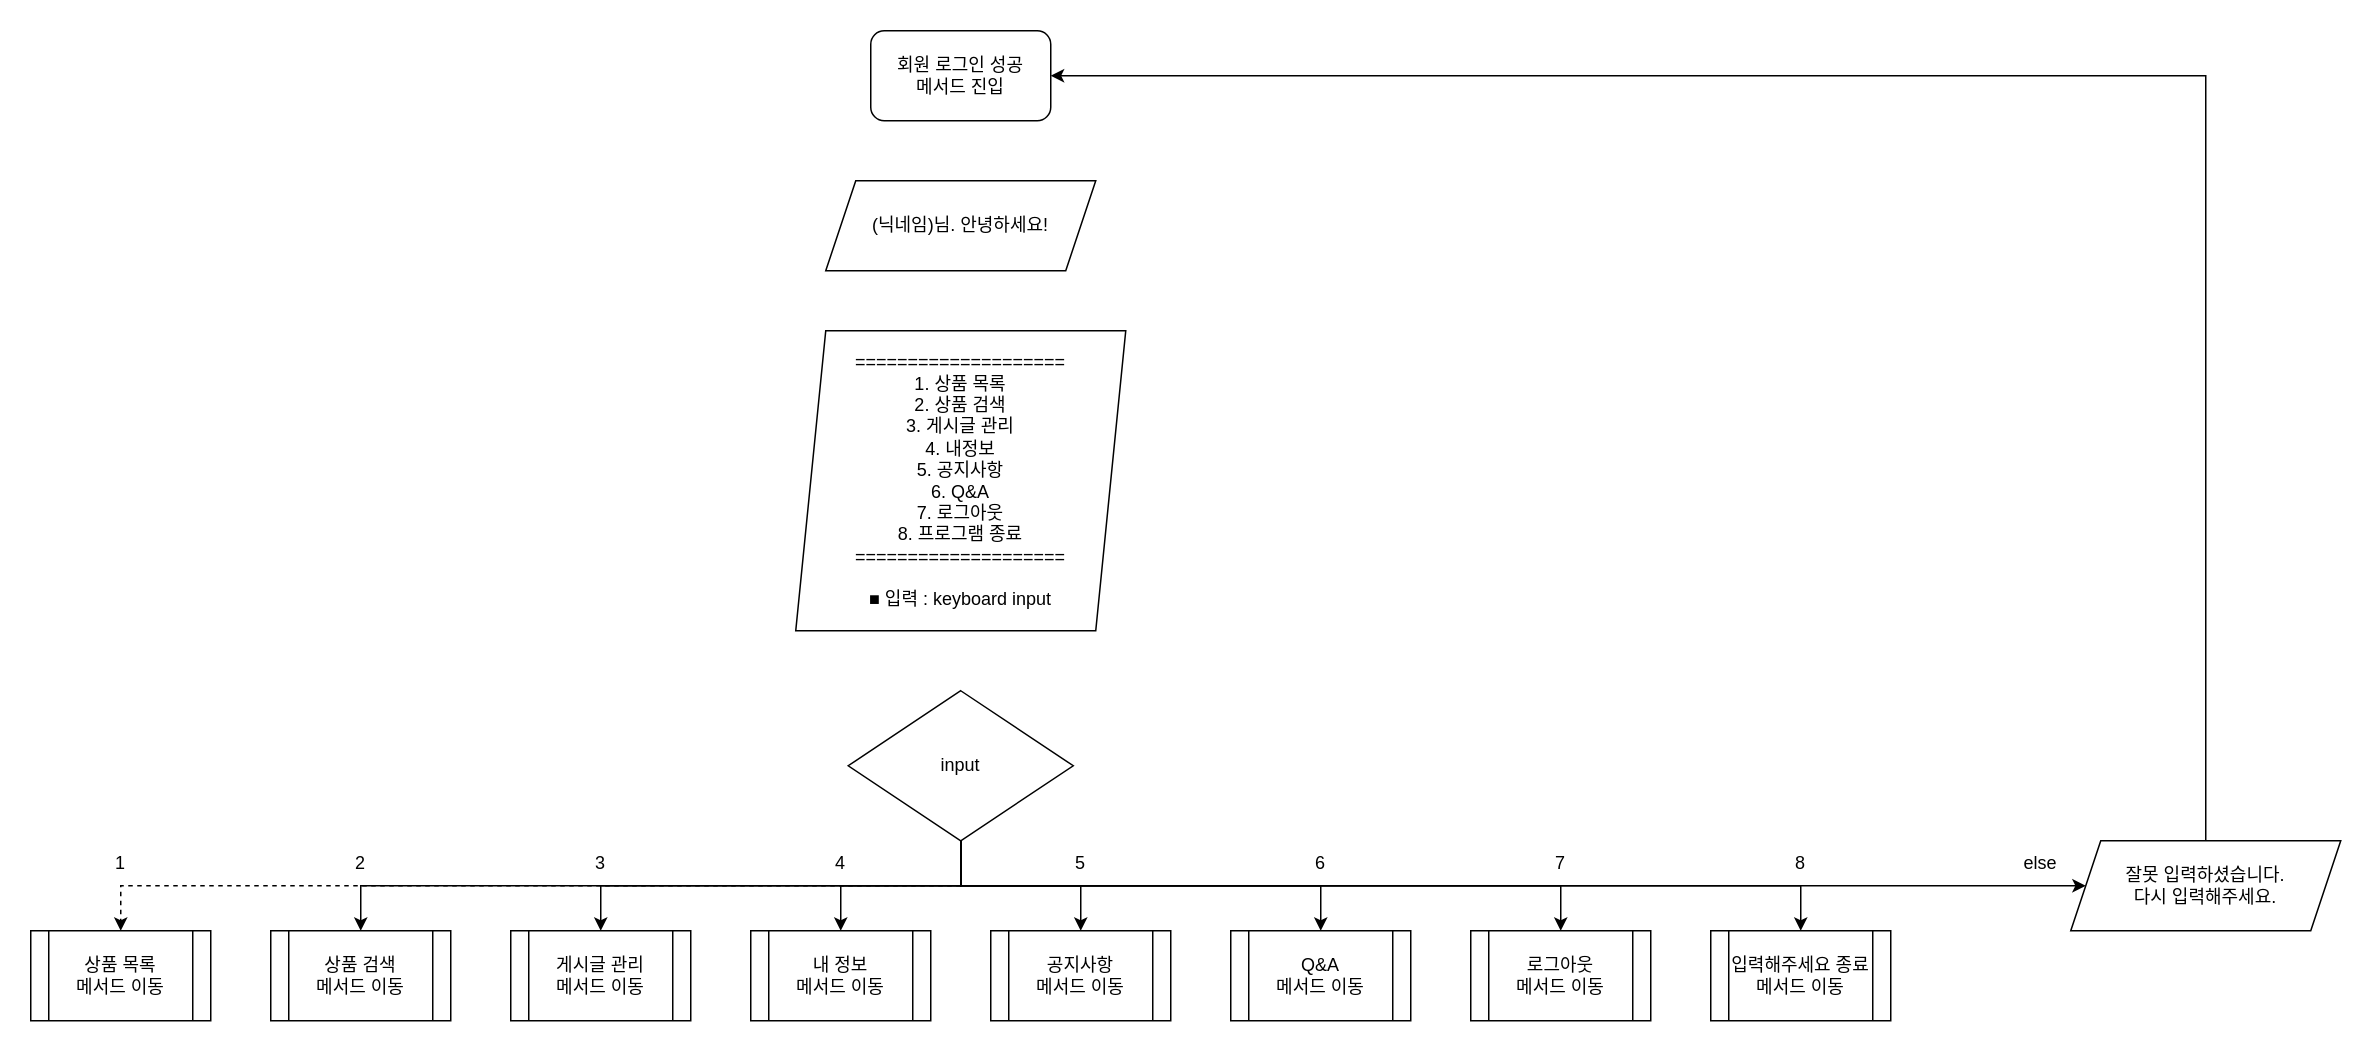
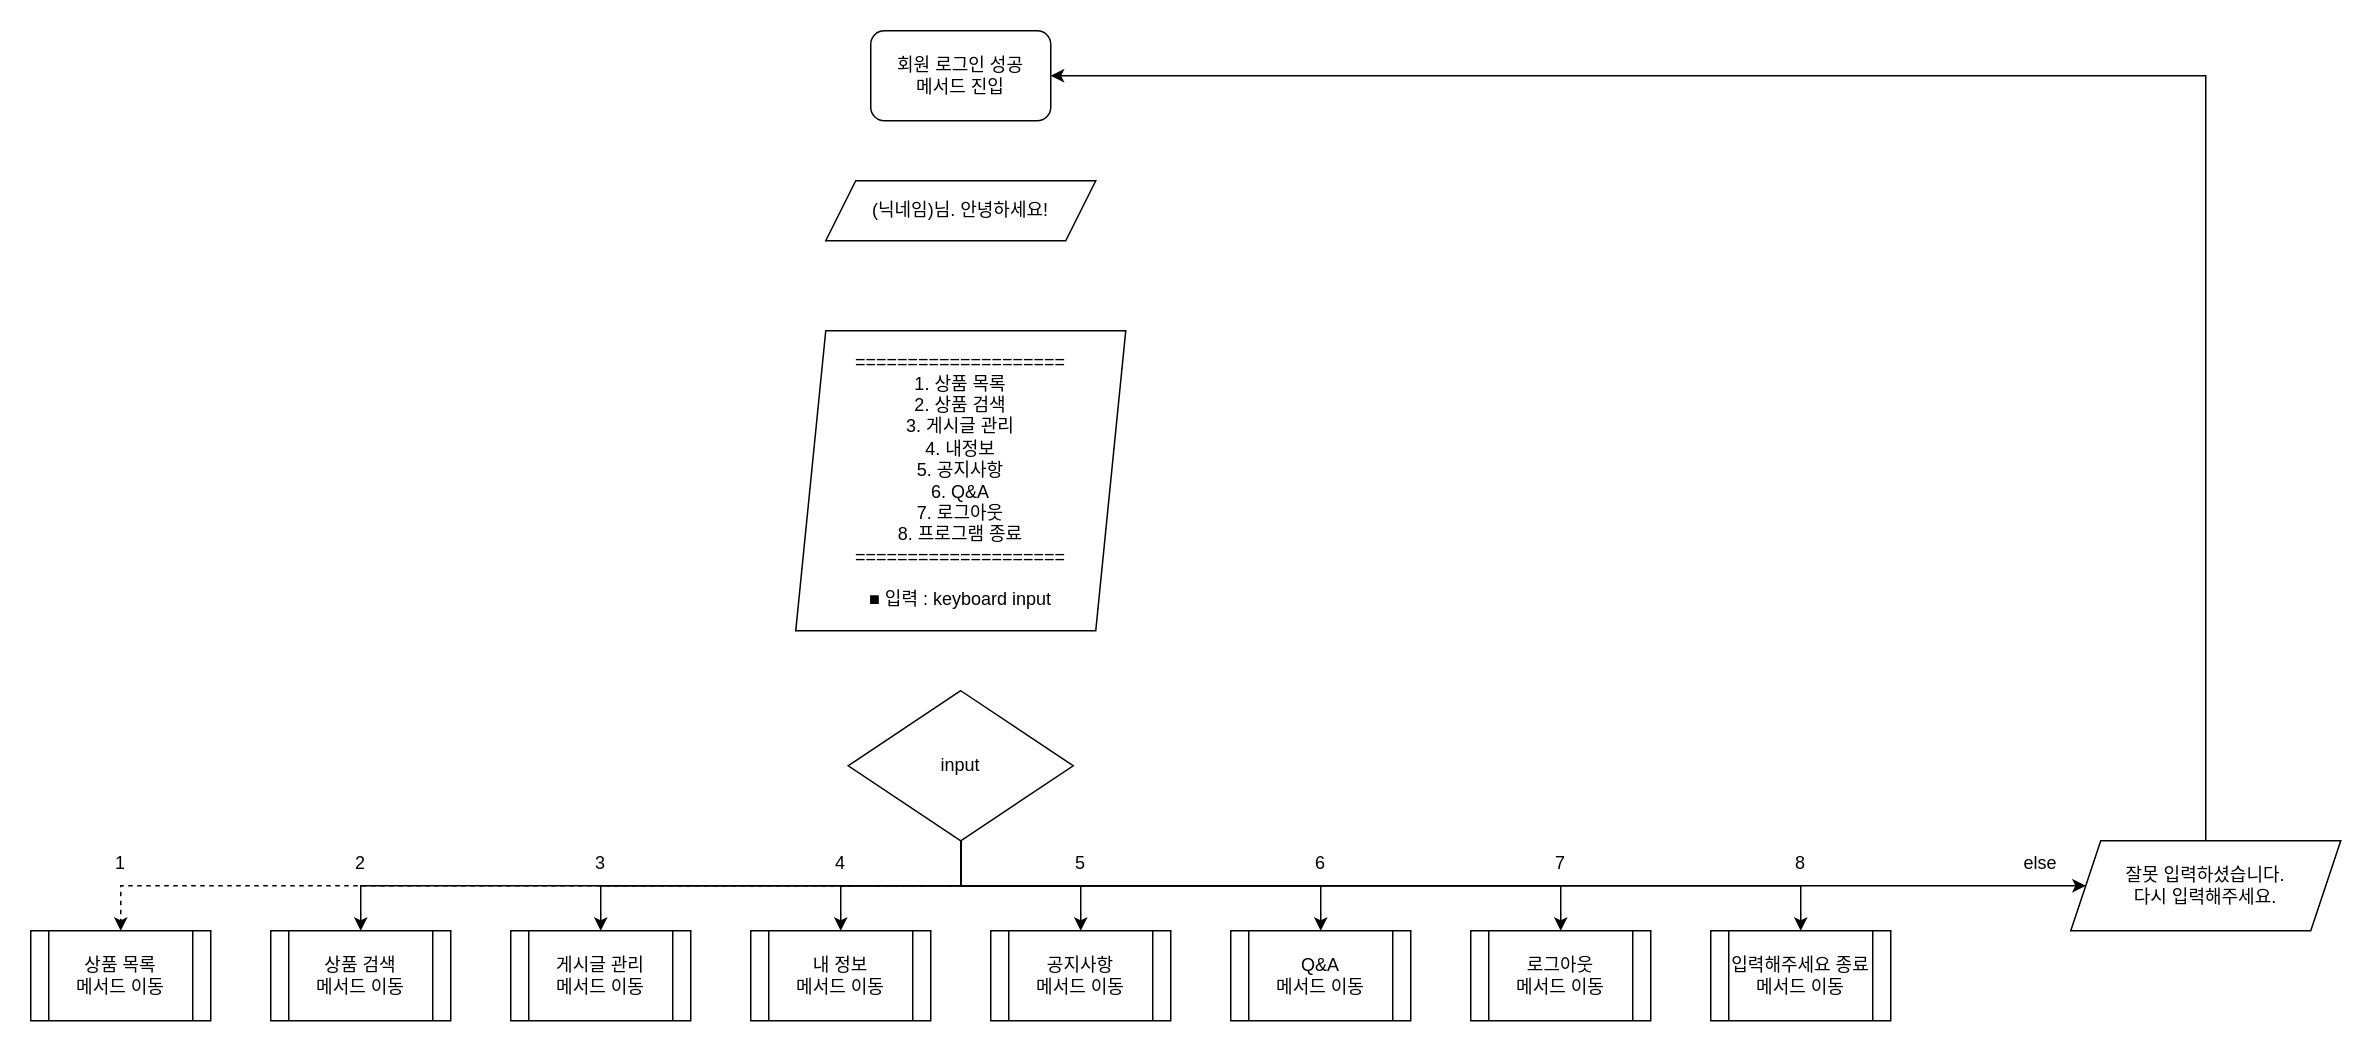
  <mxCell id="0" />
  <mxCell id="1" parent="0" />
  <mxCell id="2" value="회원 로그인 성공&lt;br&gt;메서드 진입" style="rounded=1;whiteSpace=wrap;html=1;" vertex="1" parent="1"><mxGeometry x="580" y="20" width="120" height="60" as="geometry" /></mxCell>
- <mxCell id="3" value="(닉네임)님. 안녕하세요!" style="shape=parallelogram;perimeter=parallelogramPerimeter;whiteSpace=wrap;html=1;fixedSize=1;" vertex="1" parent="1"><mxGeometry x="550" y="120" width="180" height="60" as="geometry" /></mxCell>
+ <mxCell id="3" value="(닉네임)님. 안녕하세요!" style="shape=parallelogram;perimeter=parallelogramPerimeter;whiteSpace=wrap;html=1;fixedSize=1;" vertex="1" parent="1"><mxGeometry x="550" y="120" width="180" height="40" as="geometry" /></mxCell>
  <mxCell id="4" value="====================&lt;br&gt;1. 상품 목록&lt;br&gt;2. 상품 검색&lt;br&gt;3. 게시글 관리&lt;br&gt;4. 내정보&lt;br&gt;5. 공지사항&lt;br&gt;6. Q&amp;amp;A&lt;br&gt;7. 로그아웃&lt;br&gt;8. 프로그램 종료&lt;br&gt;====================&lt;br&gt;&lt;br&gt;■ 입력 : keyboard input" style="shape=parallelogram;perimeter=parallelogramPerimeter;whiteSpace=wrap;html=1;fixedSize=1;" vertex="1" parent="1"><mxGeometry x="530" y="220" width="220" height="200" as="geometry" /></mxCell>
  <mxCell id="5" style="edgeStyle=orthogonalEdgeStyle;rounded=0;orthogonalLoop=1;jettySize=auto;html=1;exitX=0.5;exitY=1;exitDx=0;exitDy=0;entryX=0.5;entryY=0;entryDx=0;entryDy=0;dashed=1;" edge="1" parent="1" source="14" target="15"><mxGeometry relative="1" as="geometry" /></mxCell>
  <mxCell id="6" style="edgeStyle=orthogonalEdgeStyle;rounded=0;orthogonalLoop=1;jettySize=auto;html=1;exitX=0.5;exitY=1;exitDx=0;exitDy=0;entryX=0.5;entryY=0;entryDx=0;entryDy=0;" edge="1" parent="1" source="14" target="16"><mxGeometry relative="1" as="geometry" /></mxCell>
  <mxCell id="7" style="edgeStyle=orthogonalEdgeStyle;rounded=0;orthogonalLoop=1;jettySize=auto;html=1;exitX=0.5;exitY=1;exitDx=0;exitDy=0;entryX=0.5;entryY=0;entryDx=0;entryDy=0;" edge="1" parent="1" source="14" target="17"><mxGeometry relative="1" as="geometry" /></mxCell>
  <mxCell id="8" style="edgeStyle=orthogonalEdgeStyle;rounded=0;orthogonalLoop=1;jettySize=auto;html=1;exitX=0.5;exitY=1;exitDx=0;exitDy=0;entryX=0.5;entryY=0;entryDx=0;entryDy=0;" edge="1" parent="1" source="14" target="18"><mxGeometry relative="1" as="geometry" /></mxCell>
  <mxCell id="9" style="edgeStyle=orthogonalEdgeStyle;rounded=0;orthogonalLoop=1;jettySize=auto;html=1;exitX=0.5;exitY=1;exitDx=0;exitDy=0;entryX=0.5;entryY=0;entryDx=0;entryDy=0;" edge="1" parent="1" source="14" target="19"><mxGeometry relative="1" as="geometry" /></mxCell>
  <mxCell id="10" style="edgeStyle=orthogonalEdgeStyle;rounded=0;orthogonalLoop=1;jettySize=auto;html=1;exitX=0.5;exitY=1;exitDx=0;exitDy=0;entryX=0.5;entryY=0;entryDx=0;entryDy=0;" edge="1" parent="1" source="14" target="20"><mxGeometry relative="1" as="geometry" /></mxCell>
  <mxCell id="11" style="edgeStyle=orthogonalEdgeStyle;rounded=0;orthogonalLoop=1;jettySize=auto;html=1;exitX=0.5;exitY=1;exitDx=0;exitDy=0;entryX=0.5;entryY=0;entryDx=0;entryDy=0;" edge="1" parent="1" source="14" target="21"><mxGeometry relative="1" as="geometry" /></mxCell>
  <mxCell id="12" style="edgeStyle=orthogonalEdgeStyle;rounded=0;orthogonalLoop=1;jettySize=auto;html=1;exitX=0.5;exitY=1;exitDx=0;exitDy=0;entryX=0.5;entryY=0;entryDx=0;entryDy=0;" edge="1" parent="1" source="14" target="22"><mxGeometry relative="1" as="geometry" /></mxCell>
  <mxCell id="13" style="edgeStyle=orthogonalEdgeStyle;rounded=0;orthogonalLoop=1;jettySize=auto;html=1;exitX=0.5;exitY=1;exitDx=0;exitDy=0;entryX=0;entryY=0.5;entryDx=0;entryDy=0;" edge="1" parent="1" source="14" target="24"><mxGeometry relative="1" as="geometry" /></mxCell>
  <mxCell id="14" value="input" style="rhombus;whiteSpace=wrap;html=1;" vertex="1" parent="1"><mxGeometry x="565" y="460" width="150" height="100" as="geometry" /></mxCell>
  <mxCell id="15" value="상품 목록&lt;br&gt;메서드 이동" style="shape=process;whiteSpace=wrap;html=1;backgroundOutline=1;" vertex="1" parent="1"><mxGeometry x="20" y="620" width="120" height="60" as="geometry" /></mxCell>
  <mxCell id="16" value="상품 검색&lt;br&gt;메서드 이동" style="shape=process;whiteSpace=wrap;html=1;backgroundOutline=1;" vertex="1" parent="1"><mxGeometry x="180" y="620" width="120" height="60" as="geometry" /></mxCell>
  <mxCell id="17" value="게시글 관리&lt;br&gt;메서드 이동" style="shape=process;whiteSpace=wrap;html=1;backgroundOutline=1;" vertex="1" parent="1"><mxGeometry y="620" width="120" height="60" as="geometry" x="340" /></mxCell>
  <mxCell id="18" value="내 정보&lt;br&gt;메서드 이동" style="shape=process;whiteSpace=wrap;html=1;backgroundOutline=1;" vertex="1" parent="1"><mxGeometry x="500" y="620" width="120" height="60" as="geometry" /></mxCell>
  <mxCell id="19" value="공지사항&lt;br&gt;메서드 이동" style="shape=process;whiteSpace=wrap;html=1;backgroundOutline=1;" vertex="1" parent="1"><mxGeometry x="660" y="620" width="120" height="60" as="geometry" /></mxCell>
  <mxCell id="20" value="Q&amp;amp;A&lt;br&gt;메서드 이동" style="shape=process;whiteSpace=wrap;html=1;backgroundOutline=1;" vertex="1" parent="1"><mxGeometry x="820" y="620" width="120" height="60" as="geometry" /></mxCell>
  <mxCell id="21" value="로그아웃&lt;br&gt;메서드 이동" style="shape=process;whiteSpace=wrap;html=1;backgroundOutline=1;" vertex="1" parent="1"><mxGeometry x="980" y="620" width="120" height="60" as="geometry" /></mxCell>
  <mxCell id="22" value="입력해주세요 종료&lt;br&gt;메서드 이동" style="shape=process;whiteSpace=wrap;html=1;backgroundOutline=1;" vertex="1" parent="1"><mxGeometry x="1140" y="620" width="120" height="60" as="geometry" /></mxCell>
  <mxCell id="23" style="edgeStyle=orthogonalEdgeStyle;rounded=0;orthogonalLoop=1;jettySize=auto;html=1;exitX=0.5;exitY=0;exitDx=0;exitDy=0;entryX=1;entryY=0.5;entryDx=0;entryDy=0;" edge="1" parent="1" source="24" target="2"><mxGeometry relative="1" as="geometry" /></mxCell>
  <mxCell id="24" value="잘못 입력하셨습니다.&lt;br&gt;다시 입력해주세요." style="shape=parallelogram;perimeter=parallelogramPerimeter;whiteSpace=wrap;html=1;fixedSize=1;" vertex="1" parent="1"><mxGeometry x="1380" y="560" width="180" height="60" as="geometry" /></mxCell>
  <mxCell id="25" value="1" style="text;html=1;strokeColor=none;fillColor=none;align=center;verticalAlign=middle;whiteSpace=wrap;rounded=0;" vertex="1" parent="1"><mxGeometry x="60" y="565" width="40" height="20" as="geometry" /></mxCell>
  <mxCell id="26" value="2" style="text;html=1;strokeColor=none;fillColor=none;align=center;verticalAlign=middle;whiteSpace=wrap;rounded=0;" vertex="1" parent="1"><mxGeometry x="220" y="565" width="40" height="20" as="geometry" /></mxCell>
  <mxCell id="27" value="3" style="text;html=1;strokeColor=none;fillColor=none;align=center;verticalAlign=middle;whiteSpace=wrap;rounded=0;" vertex="1" parent="1"><mxGeometry x="380" y="565" width="40" height="20" as="geometry" /></mxCell>
  <mxCell id="28" value="4" style="text;html=1;strokeColor=none;fillColor=none;align=center;verticalAlign=middle;whiteSpace=wrap;rounded=0;" vertex="1" parent="1"><mxGeometry x="540" y="565" width="40" height="20" as="geometry" /></mxCell>
  <mxCell id="29" value="5" style="text;html=1;strokeColor=none;fillColor=none;align=center;verticalAlign=middle;whiteSpace=wrap;rounded=0;" vertex="1" parent="1"><mxGeometry x="700" y="565" width="40" height="20" as="geometry" /></mxCell>
  <mxCell id="30" value="6" style="text;html=1;strokeColor=none;fillColor=none;align=center;verticalAlign=middle;whiteSpace=wrap;rounded=0;" vertex="1" parent="1"><mxGeometry x="860" y="565" width="40" height="20" as="geometry" /></mxCell>
  <mxCell id="31" value="7" style="text;html=1;strokeColor=none;fillColor=none;align=center;verticalAlign=middle;whiteSpace=wrap;rounded=0;" vertex="1" parent="1"><mxGeometry x="1020" y="565" width="40" height="20" as="geometry" /></mxCell>
  <mxCell id="32" value="8" style="text;html=1;strokeColor=none;fillColor=none;align=center;verticalAlign=middle;whiteSpace=wrap;rounded=0;" vertex="1" parent="1"><mxGeometry x="1180" y="565" width="40" height="20" as="geometry" /></mxCell>
  <mxCell id="33" value="else" style="text;html=1;strokeColor=none;fillColor=none;align=center;verticalAlign=middle;whiteSpace=wrap;rounded=0;" vertex="1" parent="1"><mxGeometry x="1340" y="565" width="40" height="20" as="geometry" /></mxCell>
